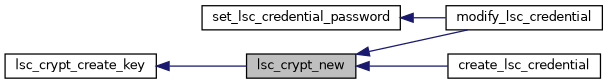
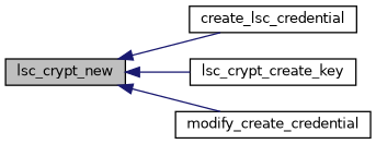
  digraph {
    fontname="DejaVu Sans"
    rankdir=LR
    node [color=black fontname="DejaVu Sans" fontsize=10 shape=record]
    edge [color=midnightblue dir=back fontname="DejaVu Sans" fontsize=10 labelfontname=FreeSans labelfontsize=10 style=solid]
    n1 [fillcolor=grey75 fontcolor=black height=0.2 label=lsc_crypt_new style=filled width=0.4]
    n2 [height=0.2 label=create_lsc_credential width=0.4]
    n3 [height=0.2 label=lsc_crypt_create_key width=0.4]
-   n4 [height=0.2 label=modify_lsc_credential width=0.4]
-   n5 [height=0.2 label=set_lsc_credential_password width=0.4]
+   n4 [height=0.2 label=modify_create_credential width=0.4]
    n1 -> n2
-   n3 -> n1
+   n1 -> n3
    n1 -> n4
-   n5 -> n4
  }
